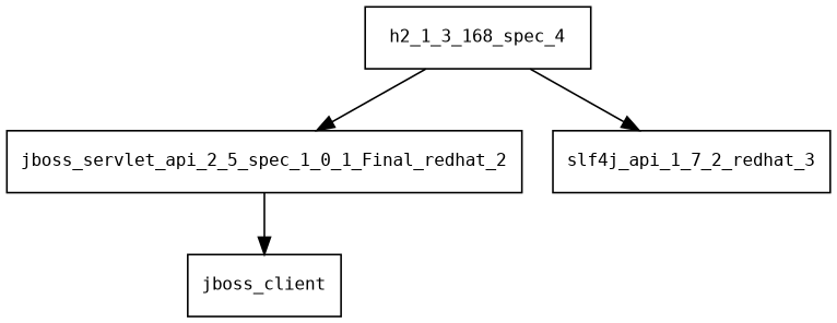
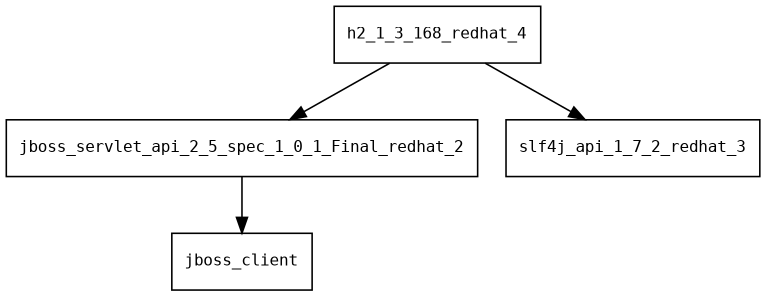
  digraph {
    fontname="DejaVu Sans Mono"
    node [fontname="DejaVu Sans Mono" fontsize=10.0 shape=box]
    edge [fontname="DejaVu Sans Mono"]
-   h2_1_3_168_redhat_4 [label=h2_1_3_168_spec_4]
+   h2_1_3_168_redhat_4
    jboss_servlet_api_2_5_spec_1_0_1_Final_redhat_2
    slf4j_api_1_7_2_redhat_3
    jboss_client
    h2_1_3_168_redhat_4 -> jboss_servlet_api_2_5_spec_1_0_1_Final_redhat_2
    h2_1_3_168_redhat_4 -> slf4j_api_1_7_2_redhat_3
    jboss_servlet_api_2_5_spec_1_0_1_Final_redhat_2 -> jboss_client
  }
